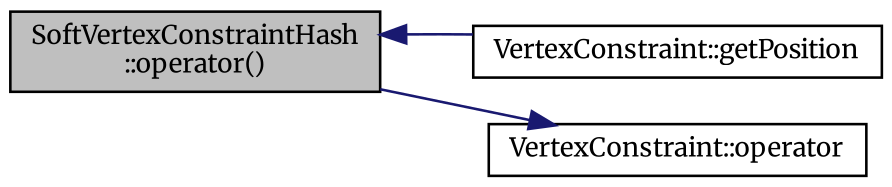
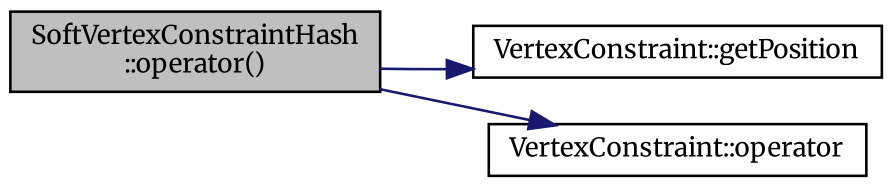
  digraph {
    fontname=Merriweather
    rankdir=LR
    node [color=black fillcolor=white fontname=Merriweather fontsize=10 shape=record style=filled]
    edge [color=midnightblue fontname=Merriweather fontsize=10 labelfontname=Helvetica labelfontsize=10 style=solid]
    n1 [fillcolor=grey75 fontcolor=black height=0.2 label="SoftVertexConstraintHash\l::operator()" width=0.4]
    n2 [height=0.2 label="VertexConstraint::getPosition" width=0.4]
    n3 [height=0.2 label="VertexConstraint::operator" width=0.4]
-   n2 -> n1
+   n1 -> n2
    n1 -> n3
  }
